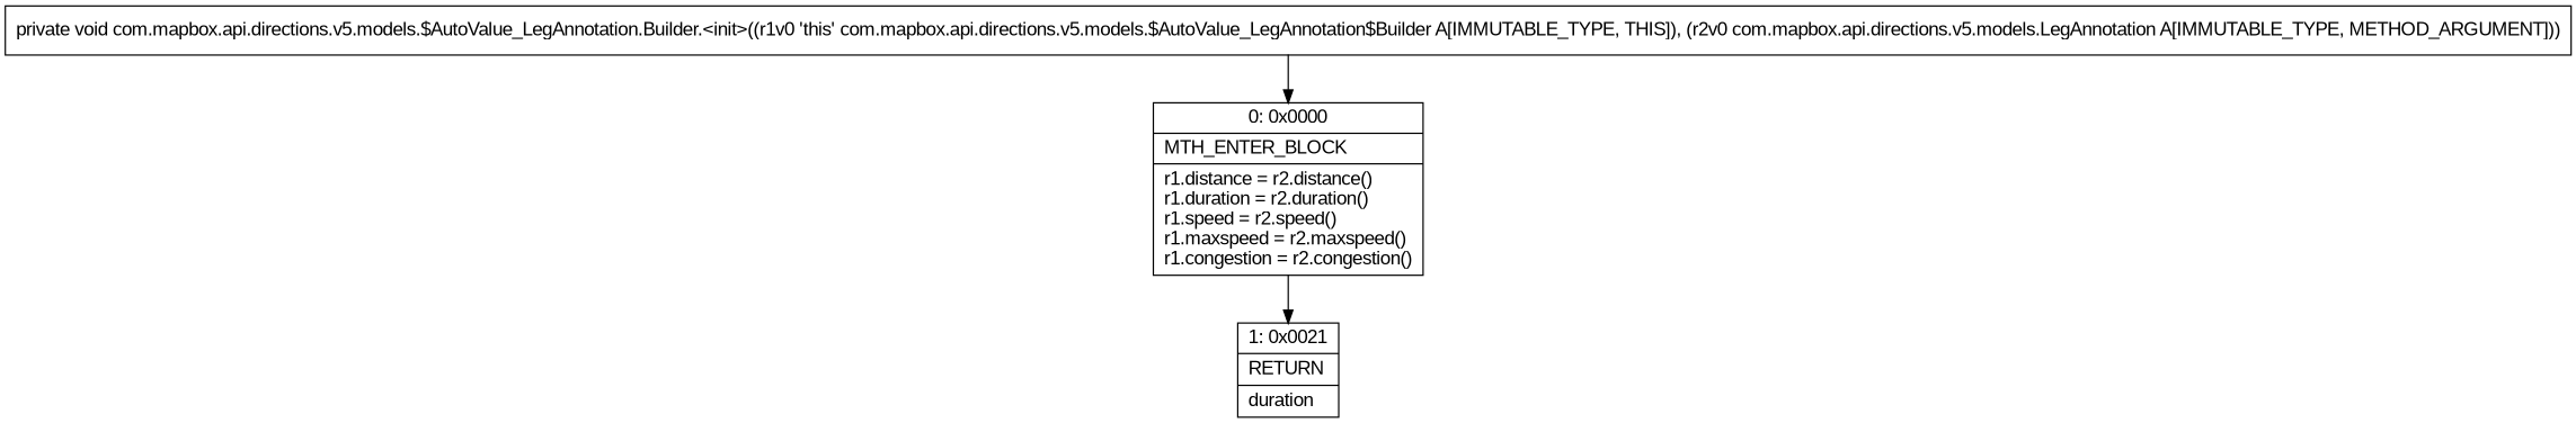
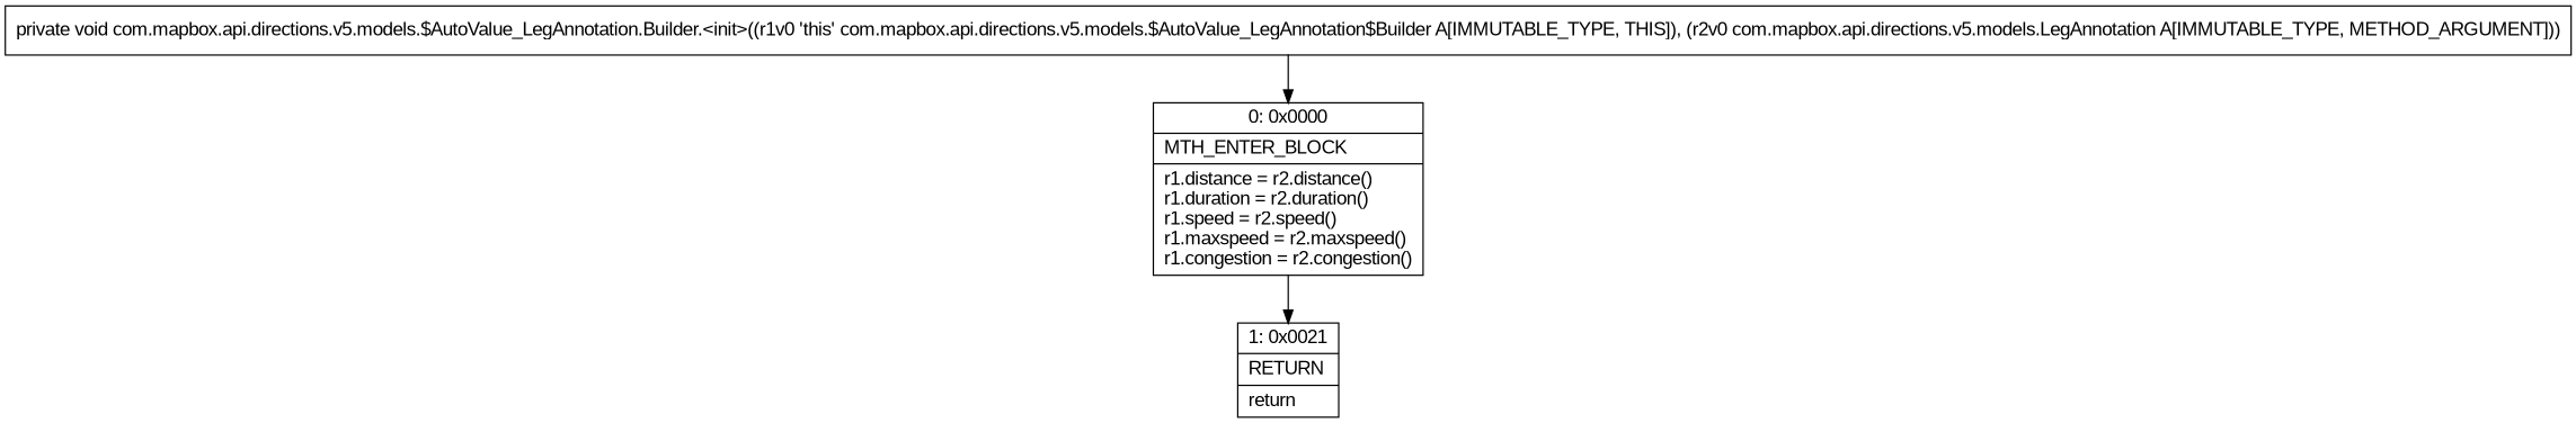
  digraph {
    fontname="Liberation Sans"
    node [shape=record fontname="Liberation Sans"]
    edge [fontname="Liberation Sans"]
    n1 [label="{0\:\ 0x0000|MTH_ENTER_BLOCK\l|r1.distance = r2.distance()\lr1.duration = r2.duration()\lr1.speed = r2.speed()\lr1.maxspeed = r2.maxspeed()\lr1.congestion = r2.congestion()\l}"]
-   n2 [label="{1\:\ 0x0021|RETURN\l|duration\l}"]
+   n2 [label="{1\:\ 0x0021|RETURN\l|return\l}"]
    n3 [label="{private void com.mapbox.api.directions.v5.models.$AutoValue_LegAnnotation.Builder.\<init\>((r1v0 'this' com.mapbox.api.directions.v5.models.$AutoValue_LegAnnotation$Builder A[IMMUTABLE_TYPE, THIS]), (r2v0 com.mapbox.api.directions.v5.models.LegAnnotation A[IMMUTABLE_TYPE, METHOD_ARGUMENT])) }"]
    n1 -> n2
    n3 -> n1
  }
